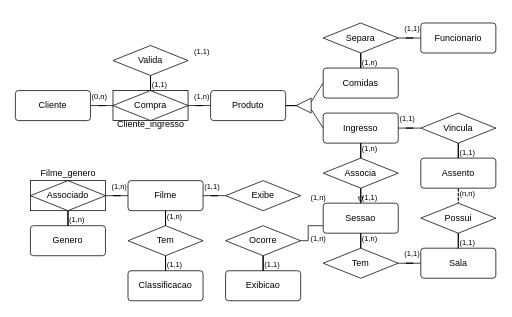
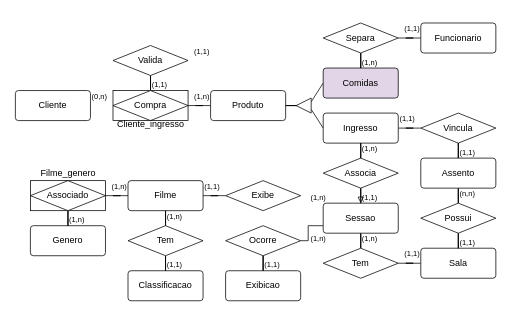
  <mxCell id="0" />
  <mxCell id="1" parent="0" />
  <mxCell id="2" value="Entity" style="whiteSpace=wrap;html=1;align=center;" vertex="1" parent="1"><mxGeometry x="40" y="240" width="100" height="40" as="geometry" /></mxCell>
  <mxCell id="3" value="" style="group;fillColor=none;" vertex="1" connectable="0" parent="1"><mxGeometry x="20" y="110" width="150" height="50" as="geometry" /></mxCell>
  <mxCell id="4" value="&lt;sub style=&quot;&quot;&gt;&lt;font style=&quot;font-size: 10px;&quot;&gt;(0,n)&lt;/font&gt;&lt;/sub&gt;" style="text;html=1;align=left;verticalAlign=middle;resizable=0;points=[];autosize=1;strokeColor=none;fillColor=none;" vertex="1" parent="3"><mxGeometry x="100" width="40" height="30" as="geometry" /></mxCell>
  <mxCell id="5" value="Cliente" style="rounded=1;arcSize=10;whiteSpace=wrap;html=1;align=center;" vertex="1" parent="3"><mxGeometry y="10" width="100" height="40" as="geometry" /></mxCell>
- <mxCell id="6" style="edgeStyle=orthogonalEdgeStyle;rounded=0;orthogonalLoop=1;jettySize=auto;html=1;endArrow=none;endFill=0;" edge="1" parent="1" source="5" target="14"><mxGeometry relative="1" as="geometry" /></mxCell>
  <mxCell id="7" style="edgeStyle=orthogonalEdgeStyle;rounded=0;orthogonalLoop=1;jettySize=auto;html=1;entryX=0.5;entryY=0;entryDx=0;entryDy=0;endArrow=none;endFill=0;" edge="1" parent="1" source="8" target="14"><mxGeometry relative="1" as="geometry" /></mxCell>
  <mxCell id="8" value="Valida" style="shape=rhombus;perimeter=rhombusPerimeter;whiteSpace=wrap;html=1;align=center;" vertex="1" parent="1"><mxGeometry x="150" y="60" width="100" height="40" as="geometry" /></mxCell>
  <mxCell id="9" value="" style="group" vertex="1" connectable="0" parent="1"><mxGeometry x="250" y="50" width="130" height="50" as="geometry" /></mxCell>
  <mxCell id="10" value="&lt;sub&gt;(1,1)&lt;/sub&gt;" style="text;html=1;align=right;verticalAlign=middle;resizable=0;points=[];autosize=1;strokeColor=none;fillColor=none;" vertex="1" parent="9"><mxGeometry x="-10" width="40" height="30" as="geometry" /></mxCell>
  <mxCell id="11" value="&lt;sup&gt;(1,1)&lt;/sup&gt;" style="text;html=1;align=left;verticalAlign=middle;resizable=0;points=[];autosize=1;strokeColor=none;fillColor=none;" vertex="1" parent="1"><mxGeometry x="200" y="100" width="40" height="30" as="geometry" /></mxCell>
  <mxCell id="12" value="" style="group" vertex="1" connectable="0" parent="1"><mxGeometry x="150" y="120" width="100" height="40" as="geometry" /></mxCell>
  <mxCell id="13" value="Entity" style="whiteSpace=wrap;html=1;align=center;" vertex="1" parent="12"><mxGeometry width="100" height="40" as="geometry" /></mxCell>
  <mxCell id="14" value="Compra" style="shape=rhombus;perimeter=rhombusPerimeter;whiteSpace=wrap;html=1;align=center;" vertex="1" parent="12"><mxGeometry width="100" height="40" as="geometry" /></mxCell>
  <mxCell id="15" style="edgeStyle=orthogonalEdgeStyle;rounded=0;orthogonalLoop=1;jettySize=auto;html=1;exitX=0.5;exitY=1;exitDx=0;exitDy=0;endArrow=none;endFill=0;" edge="1" parent="1" source="16" target="18"><mxGeometry relative="1" as="geometry" /></mxCell>
  <mxCell id="16" value="Vincula" style="shape=rhombus;perimeter=rhombusPerimeter;whiteSpace=wrap;html=1;align=center;" vertex="1" parent="1"><mxGeometry x="560" y="150" width="100" height="40" as="geometry" /></mxCell>
- <mxCell id="17" value="" style="edgeStyle=orthogonalEdgeStyle;rounded=0;orthogonalLoop=1;jettySize=auto;html=1;endArrow=none;endFill=0;dashed=1;" edge="1" parent="1" source="18" target="33"><mxGeometry relative="1" as="geometry" /></mxCell>
+ <mxCell id="17" value="" style="edgeStyle=orthogonalEdgeStyle;rounded=0;orthogonalLoop=1;jettySize=auto;html=1;endArrow=none;endFill=0;" edge="1" parent="1" source="18" target="33"><mxGeometry relative="1" as="geometry" /></mxCell>
  <mxCell id="18" value="Assento" style="rounded=1;arcSize=10;whiteSpace=wrap;html=1;align=center;container=0;" vertex="1" parent="1"><mxGeometry x="560" y="210" width="100" height="40" as="geometry" /></mxCell>
  <mxCell id="19" style="edgeStyle=orthogonalEdgeStyle;rounded=0;orthogonalLoop=1;jettySize=auto;html=1;endArrow=none;endFill=0;" edge="1" parent="1" source="66" target="16"><mxGeometry relative="1" as="geometry" /></mxCell>
  <mxCell id="20" value="" style="edgeStyle=orthogonalEdgeStyle;rounded=0;orthogonalLoop=1;jettySize=auto;html=1;endArrow=none;endFill=0;" edge="1" parent="1" source="22" target="36"><mxGeometry relative="1" as="geometry" /></mxCell>
  <mxCell id="21" style="edgeStyle=orthogonalEdgeStyle;rounded=0;orthogonalLoop=1;jettySize=auto;html=1;exitX=0;exitY=0.75;exitDx=0;exitDy=0;endArrow=none;endFill=0;" edge="1" parent="1" source="22" target="46"><mxGeometry relative="1" as="geometry" /></mxCell>
  <mxCell id="22" value="Sessao" style="rounded=1;arcSize=10;whiteSpace=wrap;html=1;align=center;container=0;" vertex="1" parent="1"><mxGeometry x="430" y="270" width="100" height="40" as="geometry" /></mxCell>
  <mxCell id="23" value="" style="edgeStyle=orthogonalEdgeStyle;rounded=0;orthogonalLoop=1;jettySize=auto;html=1;endArrow=block;endFill=0;" edge="1" parent="1" source="24" target="22"><mxGeometry relative="1" as="geometry" /></mxCell>
  <mxCell id="24" value="Associa" style="shape=rhombus;perimeter=rhombusPerimeter;whiteSpace=wrap;html=1;align=center;" vertex="1" parent="1"><mxGeometry x="430" y="210" width="100" height="40" as="geometry" /></mxCell>
  <mxCell id="25" style="edgeStyle=orthogonalEdgeStyle;rounded=0;orthogonalLoop=1;jettySize=auto;html=1;entryX=0.5;entryY=0;entryDx=0;entryDy=0;endArrow=none;endFill=0;" edge="1" parent="1" source="66" target="24"><mxGeometry relative="1" as="geometry" /></mxCell>
  <mxCell id="26" value="&lt;sub style=&quot;&quot;&gt;&lt;font style=&quot;font-size: 10px;&quot;&gt;(1,1)&lt;/font&gt;&lt;/sub&gt;" style="text;html=1;align=left;verticalAlign=middle;resizable=0;points=[];autosize=1;strokeColor=none;fillColor=none;" vertex="1" parent="1"><mxGeometry x="530" y="140" width="40" height="30" as="geometry" /></mxCell>
  <mxCell id="27" value="&lt;sup style=&quot;&quot;&gt;&lt;font style=&quot;font-size: 10px;&quot;&gt;(1,1)&lt;/font&gt;&lt;/sup&gt;" style="text;html=1;align=left;verticalAlign=middle;resizable=0;points=[];autosize=1;strokeColor=none;fillColor=none;" vertex="1" parent="1"><mxGeometry x="610" y="190" width="40" height="30" as="geometry" /></mxCell>
  <mxCell id="28" value="&lt;sup style=&quot;&quot;&gt;&lt;font style=&quot;font-size: 10px;&quot;&gt;(1,1)&lt;/font&gt;&lt;/sup&gt;" style="text;html=1;align=left;verticalAlign=middle;resizable=0;points=[];autosize=1;strokeColor=none;fillColor=none;" vertex="1" parent="1"><mxGeometry x="480" y="250" width="40" height="30" as="geometry" /></mxCell>
  <mxCell id="29" value="&lt;sub style=&quot;&quot;&gt;&lt;font style=&quot;font-size: 10px;&quot;&gt;(1,n)&lt;/font&gt;&lt;/sub&gt;" style="text;html=1;align=left;verticalAlign=middle;resizable=0;points=[];autosize=1;strokeColor=none;fillColor=none;" vertex="1" parent="1"><mxGeometry x="480" y="180" width="40" height="30" as="geometry" /></mxCell>
  <mxCell id="30" value="" style="edgeStyle=orthogonalEdgeStyle;rounded=0;orthogonalLoop=1;jettySize=auto;html=1;endArrow=none;endFill=0;" edge="1" parent="1" source="31" target="36"><mxGeometry relative="1" as="geometry" /></mxCell>
  <mxCell id="31" value="Sala" style="rounded=1;arcSize=10;whiteSpace=wrap;html=1;align=center;container=0;" vertex="1" parent="1"><mxGeometry x="560" y="330" width="100" height="40" as="geometry" /></mxCell>
  <mxCell id="32" value="" style="edgeStyle=orthogonalEdgeStyle;rounded=0;orthogonalLoop=1;jettySize=auto;html=1;endArrow=none;endFill=0;" edge="1" parent="1" source="33" target="31"><mxGeometry relative="1" as="geometry" /></mxCell>
  <mxCell id="33" value="Possui" style="shape=rhombus;perimeter=rhombusPerimeter;whiteSpace=wrap;html=1;align=center;" vertex="1" parent="1"><mxGeometry x="560" y="270" width="100" height="40" as="geometry" /></mxCell>
  <mxCell id="34" value="&lt;sup style=&quot;&quot;&gt;&lt;font style=&quot;font-size: 10px;&quot;&gt;(1,1)&lt;/font&gt;&lt;/sup&gt;" style="text;html=1;align=left;verticalAlign=middle;resizable=0;points=[];autosize=1;strokeColor=none;fillColor=none;" vertex="1" parent="1"><mxGeometry x="610" y="310" width="40" height="30" as="geometry" /></mxCell>
  <mxCell id="35" value="&lt;sub style=&quot;&quot;&gt;&lt;font style=&quot;font-size: 10px;&quot;&gt;(n,n)&lt;/font&gt;&lt;/sub&gt;" style="text;html=1;align=left;verticalAlign=middle;resizable=0;points=[];autosize=1;strokeColor=none;fillColor=none;" vertex="1" parent="1"><mxGeometry x="610" y="240" width="40" height="30" as="geometry" /></mxCell>
  <mxCell id="36" value="Tem" style="shape=rhombus;perimeter=rhombusPerimeter;whiteSpace=wrap;html=1;align=center;" vertex="1" parent="1"><mxGeometry x="430" y="330" width="100" height="40" as="geometry" /></mxCell>
  <mxCell id="37" value="&lt;sub style=&quot;&quot;&gt;&lt;font style=&quot;font-size: 10px;&quot;&gt;(1,n)&lt;/font&gt;&lt;/sub&gt;" style="text;html=1;align=left;verticalAlign=middle;resizable=0;points=[];autosize=1;strokeColor=none;fillColor=none;" vertex="1" parent="1"><mxGeometry x="480" y="300" width="40" height="30" as="geometry" /></mxCell>
  <mxCell id="38" value="&lt;sub&gt;(1,1)&lt;/sub&gt;" style="text;html=1;align=right;verticalAlign=middle;resizable=0;points=[];autosize=1;strokeColor=none;fillColor=none;container=0;" vertex="1" parent="1"><mxGeometry x="520" y="320" width="40" height="30" as="geometry" /></mxCell>
  <mxCell id="39" value="" style="edgeStyle=orthogonalEdgeStyle;rounded=0;orthogonalLoop=1;jettySize=auto;html=1;endArrow=none;endFill=0;" edge="1" parent="1" source="41" target="50"><mxGeometry relative="1" as="geometry" /></mxCell>
  <mxCell id="40" value="" style="edgeStyle=orthogonalEdgeStyle;rounded=0;orthogonalLoop=1;jettySize=auto;html=1;endArrow=none;endFill=0;" edge="1" parent="1" source="41" target="52"><mxGeometry relative="1" as="geometry" /></mxCell>
  <mxCell id="41" value="Filme" style="rounded=1;arcSize=10;whiteSpace=wrap;html=1;align=center;" vertex="1" parent="1"><mxGeometry x="170" y="240" width="100" height="40" as="geometry" /></mxCell>
  <mxCell id="42" value="Exibicao" style="rounded=1;arcSize=10;whiteSpace=wrap;html=1;align=center;" vertex="1" parent="1"><mxGeometry x="300" y="360" width="100" height="40" as="geometry" /></mxCell>
  <mxCell id="43" value="" style="edgeStyle=orthogonalEdgeStyle;rounded=0;orthogonalLoop=1;jettySize=auto;html=1;endArrow=none;endFill=0;" edge="1" parent="1" source="44" target="41"><mxGeometry relative="1" as="geometry" /></mxCell>
  <mxCell id="44" value="Exibe" style="shape=rhombus;perimeter=rhombusPerimeter;whiteSpace=wrap;html=1;align=center;" vertex="1" parent="1"><mxGeometry x="300" y="240" width="100" height="40" as="geometry" /></mxCell>
  <mxCell id="45" value="" style="edgeStyle=orthogonalEdgeStyle;rounded=0;orthogonalLoop=1;jettySize=auto;html=1;endArrow=none;endFill=0;" edge="1" parent="1" source="46" target="42"><mxGeometry relative="1" as="geometry" /></mxCell>
  <mxCell id="46" value="Ocorre" style="shape=rhombus;perimeter=rhombusPerimeter;whiteSpace=wrap;html=1;align=center;" vertex="1" parent="1"><mxGeometry x="300" y="300" width="100" height="40" as="geometry" /></mxCell>
  <mxCell id="47" value="Classificacao" style="rounded=1;arcSize=10;whiteSpace=wrap;html=1;align=center;" vertex="1" parent="1"><mxGeometry x="170" y="360" width="100" height="40" as="geometry" /></mxCell>
  <mxCell id="48" value="Genero" style="rounded=1;arcSize=10;whiteSpace=wrap;html=1;align=center;" vertex="1" parent="1"><mxGeometry x="40" y="300" width="100" height="40" as="geometry" /></mxCell>
  <mxCell id="49" value="" style="edgeStyle=orthogonalEdgeStyle;rounded=0;orthogonalLoop=1;jettySize=auto;html=1;endArrow=none;endFill=0;" edge="1" parent="1" source="50" target="48"><mxGeometry relative="1" as="geometry" /></mxCell>
  <mxCell id="50" value="Associado" style="shape=rhombus;perimeter=rhombusPerimeter;whiteSpace=wrap;html=1;align=center;" vertex="1" parent="1"><mxGeometry x="40" y="240" width="100" height="40" as="geometry" /></mxCell>
  <mxCell id="51" value="" style="edgeStyle=orthogonalEdgeStyle;rounded=0;orthogonalLoop=1;jettySize=auto;html=1;endArrow=none;endFill=0;" edge="1" parent="1" source="52" target="47"><mxGeometry relative="1" as="geometry" /></mxCell>
  <mxCell id="52" value="Tem" style="shape=rhombus;perimeter=rhombusPerimeter;whiteSpace=wrap;html=1;align=center;" vertex="1" parent="1"><mxGeometry x="170" y="300" width="100" height="40" as="geometry" /></mxCell>
  <mxCell id="53" value="&lt;sub&gt;(1,n)&lt;/sub&gt;" style="text;html=1;align=right;verticalAlign=middle;resizable=0;points=[];autosize=1;strokeColor=none;fillColor=none;container=0;" vertex="1" parent="1"><mxGeometry x="130" y="230" width="40" height="30" as="geometry" /></mxCell>
  <mxCell id="54" value="&lt;sub style=&quot;&quot;&gt;&lt;font style=&quot;font-size: 10px;&quot;&gt;(1,1)&lt;/font&gt;&lt;/sub&gt;" style="text;html=1;align=left;verticalAlign=middle;resizable=0;points=[];autosize=1;strokeColor=none;fillColor=none;" vertex="1" parent="1"><mxGeometry x="270" y="230" width="40" height="30" as="geometry" /></mxCell>
  <mxCell id="55" value="&lt;sup&gt;(1,1)&lt;/sup&gt;" style="text;html=1;align=left;verticalAlign=middle;resizable=0;points=[];autosize=1;strokeColor=none;fillColor=none;" vertex="1" parent="1"><mxGeometry x="350" y="340" width="40" height="30" as="geometry" /></mxCell>
  <mxCell id="56" value="&lt;sup&gt;(1,n)&lt;/sup&gt;" style="text;html=1;align=left;verticalAlign=middle;resizable=0;points=[];autosize=1;strokeColor=none;fillColor=none;" vertex="1" parent="1"><mxGeometry x="90" y="280" width="40" height="30" as="geometry" /></mxCell>
  <mxCell id="57" value="&lt;sup&gt;(1,1)&lt;/sup&gt;" style="text;html=1;align=left;verticalAlign=middle;resizable=0;points=[];autosize=1;strokeColor=none;fillColor=none;" vertex="1" parent="1"><mxGeometry x="220" y="340" width="40" height="30" as="geometry" /></mxCell>
  <mxCell id="58" value="&lt;sup&gt;(1,n)&lt;/sup&gt;" style="text;html=1;align=right;verticalAlign=middle;resizable=0;points=[];autosize=1;strokeColor=none;fillColor=none;container=0;" vertex="1" parent="1"><mxGeometry x="395" y="250" width="40" height="30" as="geometry" /></mxCell>
  <mxCell id="59" value="&lt;sup&gt;(1,n)&lt;/sup&gt;" style="text;html=1;align=right;verticalAlign=middle;resizable=0;points=[];autosize=1;strokeColor=none;fillColor=none;container=0;" vertex="1" parent="1"><mxGeometry x="395" y="305" width="40" height="30" as="geometry" /></mxCell>
  <mxCell id="60" value="&lt;sub style=&quot;&quot;&gt;&lt;font style=&quot;font-size: 10px;&quot;&gt;(1,n)&lt;/font&gt;&lt;/sub&gt;" style="text;html=1;align=left;verticalAlign=middle;resizable=0;points=[];autosize=1;strokeColor=none;fillColor=none;" vertex="1" parent="1"><mxGeometry x="220" y="270" width="40" height="30" as="geometry" /></mxCell>
  <mxCell id="61" value="Cliente_ingresso" style="text;html=1;align=center;verticalAlign=middle;resizable=0;points=[];autosize=1;strokeColor=none;fillColor=none;" vertex="1" parent="1"><mxGeometry x="145" y="150" width="110" height="30" as="geometry" /></mxCell>
  <mxCell id="62" value="Filme_genero" style="text;html=1;align=center;verticalAlign=middle;resizable=0;points=[];autosize=1;strokeColor=none;fillColor=none;" vertex="1" parent="1"><mxGeometry x="40" y="215" width="100" height="30" as="geometry" /></mxCell>
  <mxCell id="63" style="edgeStyle=orthogonalEdgeStyle;rounded=0;orthogonalLoop=1;jettySize=auto;html=1;endArrow=none;endFill=0;" edge="1" parent="1" source="71" target="13"><mxGeometry relative="1" as="geometry" /></mxCell>
  <mxCell id="64" value="&lt;sub&gt;(1,n)&lt;/sub&gt;" style="text;html=1;align=right;verticalAlign=middle;resizable=0;points=[];autosize=1;strokeColor=none;fillColor=none;container=0;" vertex="1" parent="1"><mxGeometry x="240" y="110" width="40" height="30" as="geometry" /></mxCell>
  <mxCell id="65" style="rounded=0;orthogonalLoop=1;jettySize=auto;html=1;entryX=0;entryY=0.25;entryDx=0;entryDy=0;endArrow=none;endFill=0;exitX=0;exitY=0.5;exitDx=0;exitDy=0;" edge="1" parent="1" source="66" target="70"><mxGeometry relative="1" as="geometry" /></mxCell>
  <mxCell id="66" value="Ingresso" style="rounded=1;arcSize=10;whiteSpace=wrap;html=1;align=center;container=0;" vertex="1" parent="1"><mxGeometry x="430" y="150" width="100" height="40" as="geometry" /></mxCell>
  <mxCell id="67" style="rounded=0;orthogonalLoop=1;jettySize=auto;html=1;entryX=0;entryY=0.75;entryDx=0;entryDy=0;endArrow=none;endFill=0;exitX=0;exitY=0.5;exitDx=0;exitDy=0;" edge="1" parent="1" source="68" target="70"><mxGeometry relative="1" as="geometry" /></mxCell>
- <mxCell id="68" value="Comidas" style="rounded=1;arcSize=10;whiteSpace=wrap;html=1;align=center;" vertex="1" parent="1"><mxGeometry x="430" y="90" width="100" height="40" as="geometry" /></mxCell>
+ <mxCell id="68" value="Comidas" style="rounded=1;arcSize=10;whiteSpace=wrap;html=1;align=center;fillColor=#e1d5e7;" vertex="1" parent="1"><mxGeometry x="430" y="90" width="100" height="40" as="geometry" /></mxCell>
  <mxCell id="69" value="" style="edgeStyle=orthogonalEdgeStyle;rounded=0;orthogonalLoop=1;jettySize=auto;html=1;endArrow=none;endFill=0;" edge="1" parent="1" source="70" target="71"><mxGeometry relative="1" as="geometry" /></mxCell>
  <mxCell id="70" value="" style="triangle;whiteSpace=wrap;html=1;rotation=-180;" vertex="1" parent="1"><mxGeometry x="394" y="130" width="20" height="20" as="geometry" /></mxCell>
  <mxCell id="71" value="Produto" style="rounded=1;arcSize=10;whiteSpace=wrap;html=1;align=center;" vertex="1" parent="1"><mxGeometry x="280" y="120" width="100" height="40" as="geometry" /></mxCell>
  <mxCell id="72" value="" style="edgeStyle=orthogonalEdgeStyle;rounded=0;orthogonalLoop=1;jettySize=auto;html=1;endArrow=none;endFill=0;" edge="1" parent="1" source="73" target="75"><mxGeometry relative="1" as="geometry" /></mxCell>
  <mxCell id="73" value="Funcionario" style="rounded=1;arcSize=10;whiteSpace=wrap;html=1;align=center;" vertex="1" parent="1"><mxGeometry x="560" y="30" width="100" height="40" as="geometry" /></mxCell>
  <mxCell id="74" value="" style="edgeStyle=orthogonalEdgeStyle;rounded=0;orthogonalLoop=1;jettySize=auto;html=1;endArrow=none;endFill=0;" edge="1" parent="1" source="75" target="68"><mxGeometry relative="1" as="geometry" /></mxCell>
  <mxCell id="75" value="Separa" style="shape=rhombus;perimeter=rhombusPerimeter;whiteSpace=wrap;html=1;align=center;" vertex="1" parent="1"><mxGeometry x="430" y="30" width="100" height="40" as="geometry" /></mxCell>
  <mxCell id="76" value="&lt;sub&gt;(1,1)&lt;/sub&gt;" style="text;html=1;align=right;verticalAlign=middle;resizable=0;points=[];autosize=1;strokeColor=none;fillColor=none;container=0;" vertex="1" parent="1"><mxGeometry x="520" width="40" height="30" as="geometry" y="20" /></mxCell>
  <mxCell id="77" value="&lt;sup style=&quot;&quot;&gt;&lt;font style=&quot;font-size: 10px;&quot;&gt;(1,n)&lt;/font&gt;&lt;/sup&gt;" style="text;html=1;align=left;verticalAlign=middle;resizable=0;points=[];autosize=1;strokeColor=none;fillColor=none;" vertex="1" parent="1"><mxGeometry x="480" y="70" width="40" height="30" as="geometry" /></mxCell>
